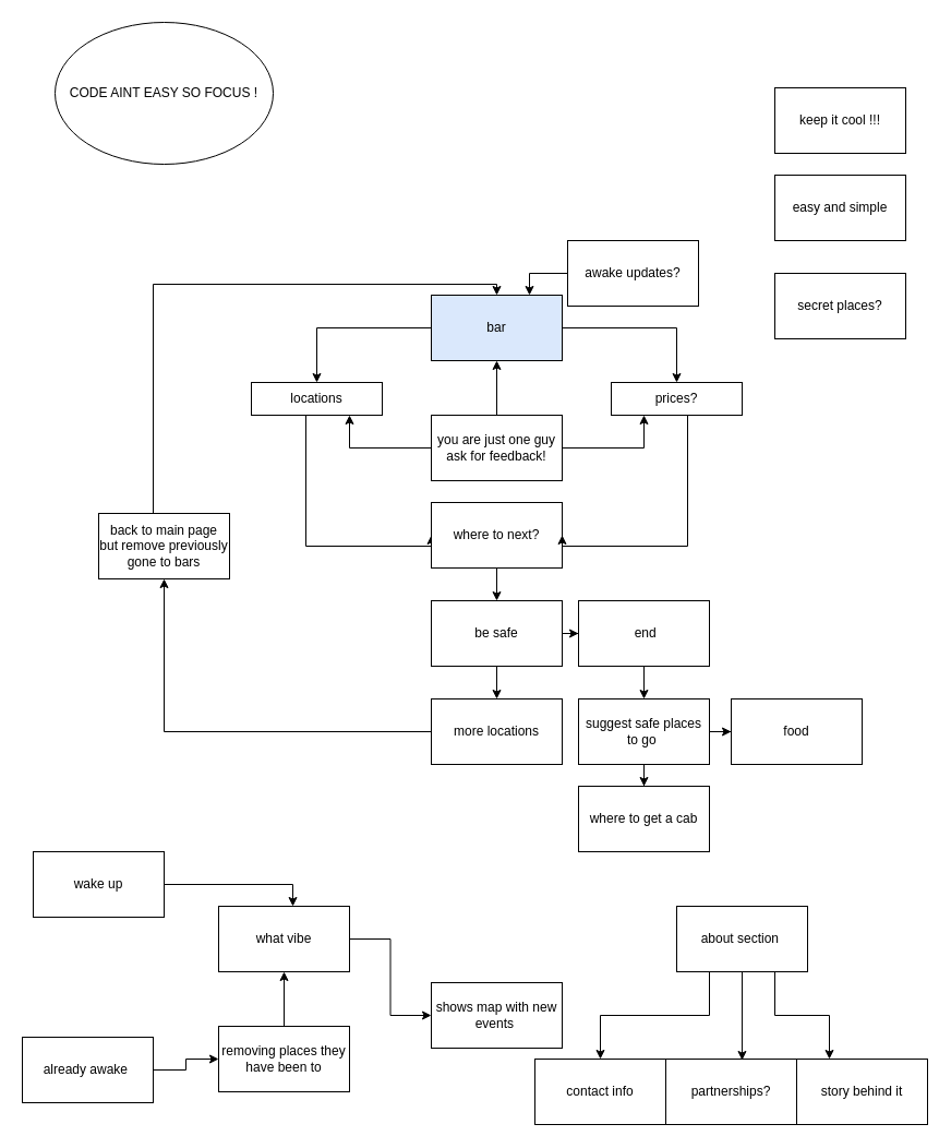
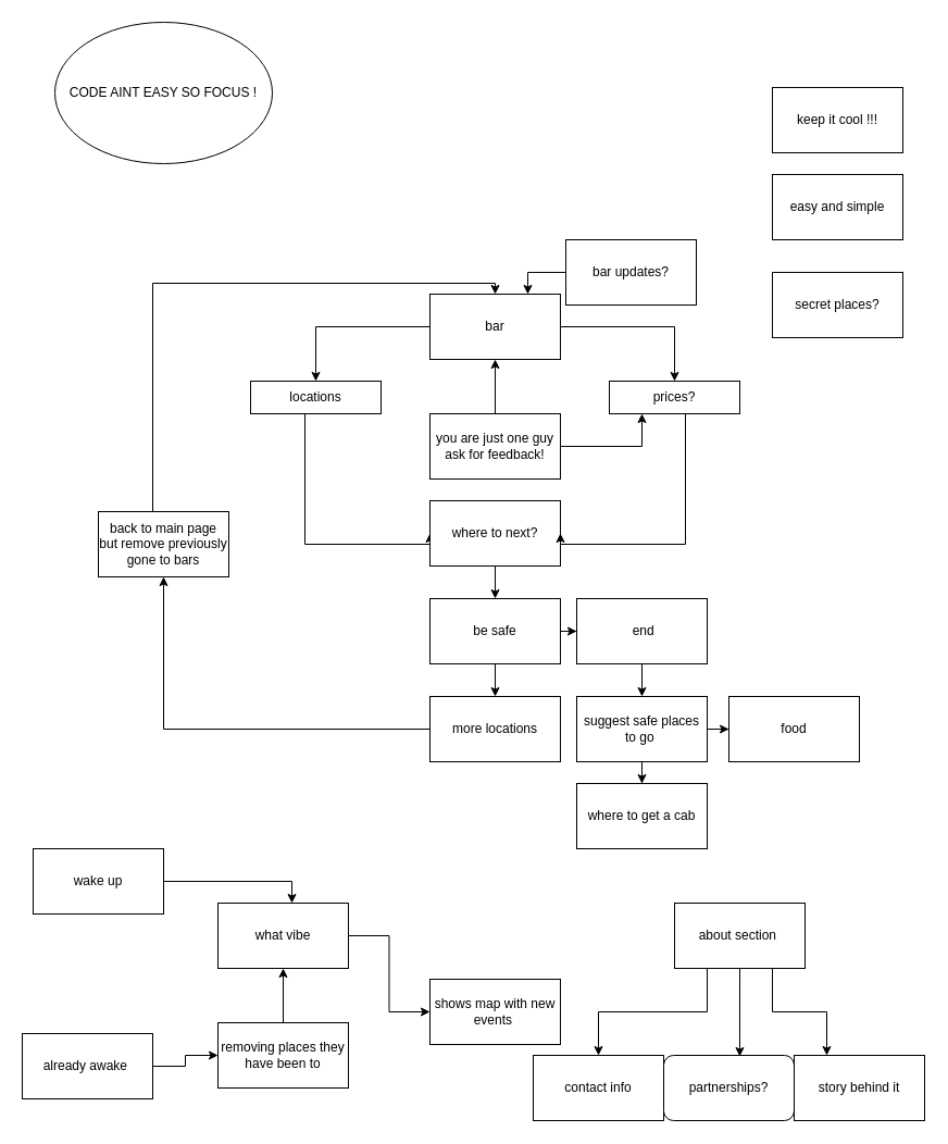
  <mxCell id="0" />
  <mxCell id="1" parent="0" />
  <mxCell id="2" style="edgeStyle=orthogonalEdgeStyle;rounded=0;orthogonalLoop=1;jettySize=auto;html=1;exitX=0;exitY=0.5;exitDx=0;exitDy=0;" parent="1" source="4" target="6" edge="1"><mxGeometry relative="1" as="geometry" /></mxCell>
  <mxCell id="3" style="edgeStyle=orthogonalEdgeStyle;rounded=0;orthogonalLoop=1;jettySize=auto;html=1;entryX=0.5;entryY=0;entryDx=0;entryDy=0;" parent="1" source="4" target="10" edge="1"><mxGeometry relative="1" as="geometry"><mxPoint x="570" y="320" as="targetPoint" /></mxGeometry></mxCell>
- <mxCell id="4" value="bar" style="whiteSpace=wrap;html=1;fillColor=#dae8fc;" parent="1" vertex="1"><mxGeometry x="395" y="270" width="120" height="60" as="geometry" /></mxCell>
+ <mxCell id="4" value="bar" style="whiteSpace=wrap;html=1;" parent="1" vertex="1"><mxGeometry x="395" y="270" width="120" height="60" as="geometry" /></mxCell>
  <mxCell id="5" style="edgeStyle=orthogonalEdgeStyle;rounded=0;orthogonalLoop=1;jettySize=auto;html=1;entryX=0;entryY=0.5;entryDx=0;entryDy=0;" parent="1" source="6" target="8" edge="1"><mxGeometry relative="1" as="geometry"><Array as="points"><mxPoint x="280" y="500" /><mxPoint x="395" y="500" /></Array></mxGeometry></mxCell>
  <mxCell id="6" value="locations" style="whiteSpace=wrap;html=1;" parent="1" vertex="1"><mxGeometry x="230" y="350" width="120" height="30" as="geometry" /></mxCell>
  <mxCell id="7" style="edgeStyle=orthogonalEdgeStyle;rounded=0;orthogonalLoop=1;jettySize=auto;html=1;entryX=0.5;entryY=0;entryDx=0;entryDy=0;" parent="1" source="8" target="16" edge="1"><mxGeometry relative="1" as="geometry" /></mxCell>
  <mxCell id="8" value="where to next?" style="whiteSpace=wrap;html=1;" parent="1" vertex="1"><mxGeometry x="395" y="460" width="120" height="60" as="geometry" /></mxCell>
  <mxCell id="9" value="" style="edgeStyle=orthogonalEdgeStyle;rounded=0;orthogonalLoop=1;jettySize=auto;html=1;entryX=1;entryY=0.5;entryDx=0;entryDy=0;" parent="1" source="10" target="8" edge="1"><mxGeometry relative="1" as="geometry"><mxPoint x="590" y="460" as="targetPoint" /><Array as="points"><mxPoint x="630" y="500" /><mxPoint x="515" y="500" /></Array></mxGeometry></mxCell>
  <mxCell id="10" value="prices?" style="whiteSpace=wrap;html=1;" parent="1" vertex="1"><mxGeometry x="560" y="350" width="120" height="30" as="geometry" /></mxCell>
  <mxCell id="11" style="edgeStyle=orthogonalEdgeStyle;rounded=0;orthogonalLoop=1;jettySize=auto;html=1;exitX=0.5;exitY=1;exitDx=0;exitDy=0;" parent="1" source="6" target="6" edge="1"><mxGeometry relative="1" as="geometry" /></mxCell>
  <mxCell id="12" style="edgeStyle=orthogonalEdgeStyle;rounded=0;orthogonalLoop=1;jettySize=auto;html=1;entryX=0.5;entryY=1;entryDx=0;entryDy=0;" parent="1" source="13" target="20" edge="1"><mxGeometry relative="1" as="geometry" /></mxCell>
  <mxCell id="13" value="more locations&lt;br&gt;" style="whiteSpace=wrap;html=1;" parent="1" vertex="1"><mxGeometry x="395" y="640" width="120" height="60" as="geometry" /></mxCell>
  <mxCell id="14" style="edgeStyle=orthogonalEdgeStyle;rounded=0;orthogonalLoop=1;jettySize=auto;html=1;" parent="1" source="16" target="13" edge="1"><mxGeometry relative="1" as="geometry" /></mxCell>
  <mxCell id="15" style="edgeStyle=orthogonalEdgeStyle;rounded=0;orthogonalLoop=1;jettySize=auto;html=1;" parent="1" source="16" target="18" edge="1"><mxGeometry relative="1" as="geometry" /></mxCell>
  <mxCell id="16" value="be safe" style="whiteSpace=wrap;html=1;" parent="1" vertex="1"><mxGeometry x="395" y="550" width="120" height="60" as="geometry" /></mxCell>
  <mxCell id="17" style="edgeStyle=orthogonalEdgeStyle;rounded=0;orthogonalLoop=1;jettySize=auto;html=1;entryX=0.5;entryY=0;entryDx=0;entryDy=0;" edge="1" parent="1" source="18" target="35"><mxGeometry relative="1" as="geometry" /></mxCell>
  <mxCell id="18" value="&amp;nbsp;end" style="whiteSpace=wrap;html=1;" parent="1" vertex="1"><mxGeometry x="530" y="550" width="120" height="60" as="geometry" /></mxCell>
  <mxCell id="19" style="edgeStyle=orthogonalEdgeStyle;rounded=0;orthogonalLoop=1;jettySize=auto;html=1;entryX=0.5;entryY=0;entryDx=0;entryDy=0;" parent="1" source="20" target="4" edge="1"><mxGeometry relative="1" as="geometry"><Array as="points"><mxPoint x="140" y="260" /><mxPoint x="455" y="260" /></Array></mxGeometry></mxCell>
  <mxCell id="20" value="back to main page but remove previously gone to bars" style="whiteSpace=wrap;html=1;" parent="1" vertex="1"><mxGeometry x="90" y="470" width="120" height="60" as="geometry" /></mxCell>
  <mxCell id="21" value="keep it cool !!!" style="whiteSpace=wrap;html=1;" parent="1" vertex="1"><mxGeometry x="710" y="80" width="120" height="60" as="geometry" /></mxCell>
  <mxCell id="22" value="easy and simple" style="whiteSpace=wrap;html=1;" parent="1" vertex="1"><mxGeometry x="710" y="160" width="120" height="60" as="geometry" /></mxCell>
  <mxCell id="23" value="CODE AINT EASY SO FOCUS !" style="ellipse;whiteSpace=wrap;html=1;" parent="1" vertex="1"><mxGeometry x="50" y="20" width="200" height="130" as="geometry" /></mxCell>
  <mxCell id="24" style="edgeStyle=orthogonalEdgeStyle;rounded=0;orthogonalLoop=1;jettySize=auto;html=1;entryX=0.75;entryY=0;entryDx=0;entryDy=0;" parent="1" source="25" target="4" edge="1"><mxGeometry relative="1" as="geometry" /></mxCell>
- <mxCell id="25" value="awake updates?" style="whiteSpace=wrap;html=1;" parent="1" vertex="1"><mxGeometry x="520" y="220" width="120" height="60" as="geometry" /></mxCell>
+ <mxCell id="25" value="bar updates?" style="whiteSpace=wrap;html=1;" parent="1" vertex="1"><mxGeometry x="520" y="220" width="120" height="60" as="geometry" /></mxCell>
  <mxCell id="26" style="edgeStyle=orthogonalEdgeStyle;rounded=0;orthogonalLoop=1;jettySize=auto;html=1;entryX=0.25;entryY=1;entryDx=0;entryDy=0;" parent="1" source="29" target="10" edge="1"><mxGeometry relative="1" as="geometry" /></mxCell>
- <mxCell id="27" style="edgeStyle=orthogonalEdgeStyle;rounded=0;orthogonalLoop=1;jettySize=auto;html=1;entryX=0.75;entryY=1;entryDx=0;entryDy=0;" parent="1" source="29" target="6" edge="1"><mxGeometry relative="1" as="geometry" /></mxCell>
  <mxCell id="28" style="edgeStyle=orthogonalEdgeStyle;rounded=0;orthogonalLoop=1;jettySize=auto;html=1;entryX=0.5;entryY=1;entryDx=0;entryDy=0;" parent="1" source="29" target="4" edge="1"><mxGeometry relative="1" as="geometry"><Array as="points"><mxPoint x="455" y="380" /><mxPoint x="455" y="380" /></Array></mxGeometry></mxCell>
  <mxCell id="29" value="you are just one guy ask for feedback!" style="whiteSpace=wrap;html=1;" parent="1" vertex="1"><mxGeometry x="395" y="380" width="120" height="60" as="geometry" /></mxCell>
  <mxCell id="30" value="secret places?" style="whiteSpace=wrap;html=1;" parent="1" vertex="1"><mxGeometry x="710" y="250" width="120" height="60" as="geometry" /></mxCell>
  <mxCell id="31" style="edgeStyle=orthogonalEdgeStyle;rounded=0;orthogonalLoop=1;jettySize=auto;html=1;entryX=0.567;entryY=0;entryDx=0;entryDy=0;entryPerimeter=0;" edge="1" parent="1" source="32" target="44"><mxGeometry relative="1" as="geometry" /></mxCell>
  <mxCell id="32" value="wake up" style="rounded=0;whiteSpace=wrap;html=1;" vertex="1" parent="1"><mxGeometry y="780" width="120" height="60" as="geometry" x="30" /></mxCell>
  <mxCell id="33" style="edgeStyle=orthogonalEdgeStyle;rounded=0;orthogonalLoop=1;jettySize=auto;html=1;" edge="1" parent="1" source="35" target="37"><mxGeometry relative="1" as="geometry" /></mxCell>
  <mxCell id="34" style="edgeStyle=orthogonalEdgeStyle;rounded=0;orthogonalLoop=1;jettySize=auto;html=1;" edge="1" parent="1" source="35" target="36"><mxGeometry relative="1" as="geometry" /></mxCell>
  <mxCell id="35" value="suggest safe places to go&amp;nbsp;" style="whiteSpace=wrap;html=1;" vertex="1" parent="1"><mxGeometry x="530" y="640" width="120" height="60" as="geometry" /></mxCell>
  <mxCell id="36" value="food" style="whiteSpace=wrap;html=1;" vertex="1" parent="1"><mxGeometry x="670" y="640" width="120" height="60" as="geometry" /></mxCell>
  <mxCell id="37" value="where to get a cab" style="whiteSpace=wrap;html=1;" vertex="1" parent="1"><mxGeometry x="530" y="720" width="120" height="60" as="geometry" /></mxCell>
  <mxCell id="38" value="shows map with new events&amp;nbsp;" style="whiteSpace=wrap;html=1;" vertex="1" parent="1"><mxGeometry x="395" y="900" width="120" height="60" as="geometry" /></mxCell>
  <mxCell id="39" value="" style="edgeStyle=orthogonalEdgeStyle;rounded=0;orthogonalLoop=1;jettySize=auto;html=1;" edge="1" parent="1" source="40" target="42"><mxGeometry relative="1" as="geometry" /></mxCell>
  <mxCell id="40" value="already awake&amp;nbsp;" style="whiteSpace=wrap;html=1;" vertex="1" parent="1"><mxGeometry x="20" y="950" width="120" height="60" as="geometry" /></mxCell>
  <mxCell id="41" style="edgeStyle=orthogonalEdgeStyle;rounded=0;orthogonalLoop=1;jettySize=auto;html=1;entryX=0.5;entryY=1;entryDx=0;entryDy=0;" edge="1" parent="1" source="42" target="44"><mxGeometry relative="1" as="geometry" /></mxCell>
  <mxCell id="42" value="removing places they have been to" style="whiteSpace=wrap;html=1;" vertex="1" parent="1"><mxGeometry x="200" y="940" width="120" height="60" as="geometry" /></mxCell>
  <mxCell id="43" style="edgeStyle=orthogonalEdgeStyle;rounded=0;orthogonalLoop=1;jettySize=auto;html=1;entryX=0;entryY=0.5;entryDx=0;entryDy=0;" edge="1" parent="1" source="44" target="38"><mxGeometry relative="1" as="geometry" /></mxCell>
  <mxCell id="44" value="what vibe" style="whiteSpace=wrap;html=1;" vertex="1" parent="1"><mxGeometry x="200" y="830" width="120" height="60" as="geometry" /></mxCell>
  <mxCell id="45" style="edgeStyle=orthogonalEdgeStyle;rounded=0;orthogonalLoop=1;jettySize=auto;html=1;exitX=0.75;exitY=1;exitDx=0;exitDy=0;entryX=0.25;entryY=0;entryDx=0;entryDy=0;" edge="1" parent="1" source="48" target="51"><mxGeometry relative="1" as="geometry" /></mxCell>
  <mxCell id="46" style="edgeStyle=orthogonalEdgeStyle;rounded=0;orthogonalLoop=1;jettySize=auto;html=1;exitX=0.5;exitY=1;exitDx=0;exitDy=0;entryX=0.583;entryY=0.017;entryDx=0;entryDy=0;entryPerimeter=0;" edge="1" parent="1" source="48" target="50"><mxGeometry relative="1" as="geometry" /></mxCell>
  <mxCell id="47" style="edgeStyle=orthogonalEdgeStyle;rounded=0;orthogonalLoop=1;jettySize=auto;html=1;exitX=0.25;exitY=1;exitDx=0;exitDy=0;" edge="1" parent="1" source="48" target="49"><mxGeometry relative="1" as="geometry" /></mxCell>
  <mxCell id="48" value="about section&amp;nbsp;" style="whiteSpace=wrap;html=1;" vertex="1" parent="1"><mxGeometry x="620" y="830" width="120" height="60" as="geometry" /></mxCell>
  <mxCell id="49" value="contact info" style="whiteSpace=wrap;html=1;direction=west;" vertex="1" parent="1"><mxGeometry x="490" y="970" width="120" height="60" as="geometry" /></mxCell>
- <mxCell id="50" value="partnerships?" style="whiteSpace=wrap;html=1;" vertex="1" parent="1"><mxGeometry x="610" y="970" width="120" height="60" as="geometry" /></mxCell>
+ <mxCell id="50" value="partnerships?" style="whiteSpace=wrap;html=1;rounded=1;" vertex="1" parent="1"><mxGeometry x="610" y="970" width="120" height="60" as="geometry" /></mxCell>
  <mxCell id="51" value="story behind it" style="whiteSpace=wrap;html=1;" vertex="1" parent="1"><mxGeometry x="730" y="970" width="120" height="60" as="geometry" /></mxCell>
